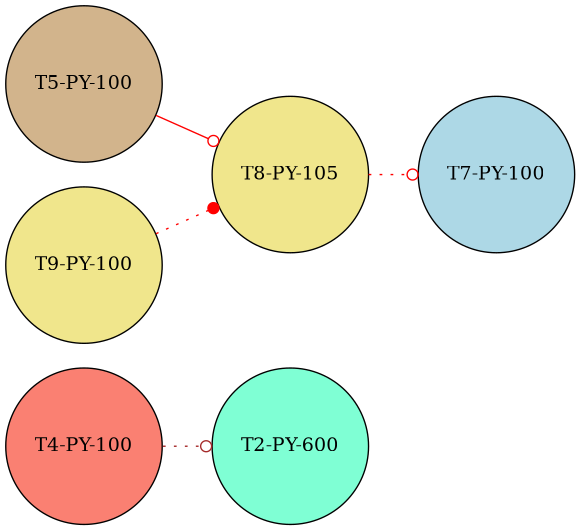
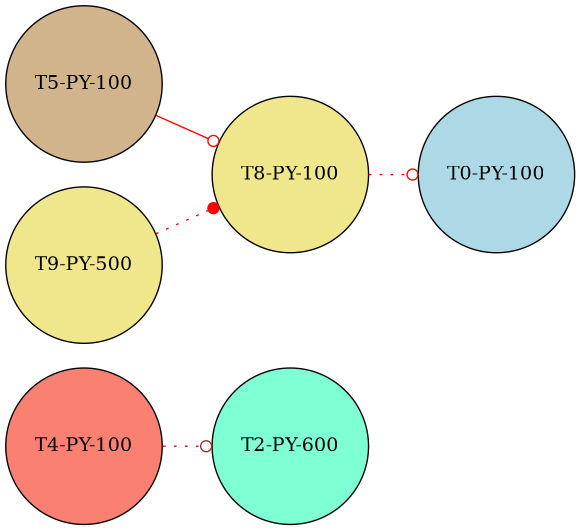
  digraph {
    rankdir=LR
    node [fillcolor=khaki shape=circle style=filled]
    edge [arrowhead=odot color=red style=dotted]
    "T4-PY-100" [fillcolor=salmon]
    n2 [fillcolor=aquamarine label="T2-PY-600"]
-   "T7-PY-100" [fillcolor=lightblue]
-   "T8-PY-100" [label="T8-PY-105"]
+   "T7-PY-100" [fillcolor=lightblue label="T0-PY-100"]
+   "T8-PY-100"
    "T5-PY-100" [fillcolor=tan]
-   "T9-PY-100"
+   "T9-PY-100" [label="T9-PY-500"]
    "T4-PY-100" -> n2 [color=brown]
    "T8-PY-100" -> "T7-PY-100"
    "T5-PY-100" -> "T8-PY-100" [style=solid]
    "T9-PY-100" -> "T8-PY-100" [arrowhead=dot]
  }
